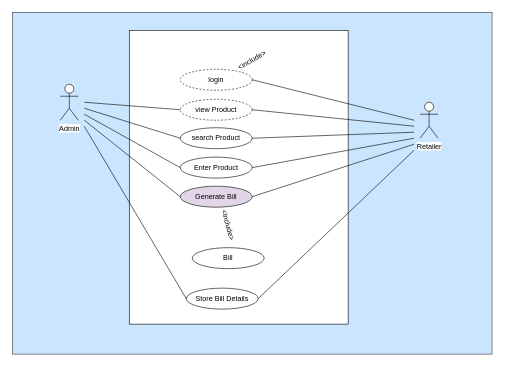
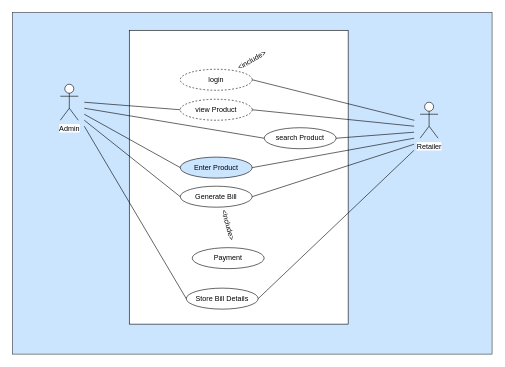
  <mxCell id="0" />
  <mxCell id="1" parent="0" />
  <mxCell id="2" value="" style="rounded=0;whiteSpace=wrap;html=1;fillColor=#cce5ff;strokeColor=#36393d;" vertex="1" parent="1"><mxGeometry x="20" y="20" width="800" height="570" as="geometry" /></mxCell>
  <mxCell id="3" value="" style="rounded=0;whiteSpace=wrap;html=1;" vertex="1" parent="1"><mxGeometry x="215" y="50" width="365" height="490" as="geometry" /></mxCell>
  <mxCell id="4" value="login" style="ellipse;whiteSpace=wrap;html=1;dashed=1;" vertex="1" parent="1"><mxGeometry x="300" y="115" width="120" height="35" as="geometry" /></mxCell>
  <mxCell id="5" value="Admin" style="shape=umlActor;verticalLabelPosition=bottom;labelBackgroundColor=#ffffff;verticalAlign=top;html=1;outlineConnect=0;" vertex="1" parent="1"><mxGeometry x="100" y="140" width="30" height="60" as="geometry" /></mxCell>
  <mxCell id="6" value="Retailer" style="shape=umlActor;verticalLabelPosition=bottom;labelBackgroundColor=#ffffff;verticalAlign=top;html=1;outlineConnect=0;" vertex="1" parent="1"><mxGeometry x="700" y="170" width="30" height="60" as="geometry" /></mxCell>
  <mxCell id="7" value="&amp;lt;include&amp;gt;" style="text;html=1;strokeColor=none;fillColor=none;align=center;verticalAlign=middle;whiteSpace=wrap;rounded=0;rotation=-30;" vertex="1" parent="1"><mxGeometry x="400" y="90" width="40" height="20" as="geometry" /></mxCell>
- <mxCell id="8" value="Enter Product" style="ellipse;whiteSpace=wrap;html=1;" vertex="1" parent="1"><mxGeometry x="300" y="261.5" width="120" height="35" as="geometry" /></mxCell>
+ <mxCell id="8" value="Enter Product" style="ellipse;whiteSpace=wrap;html=1;fillColor=#cce5ff;" vertex="1" parent="1"><mxGeometry x="300" y="261.5" width="120" height="35" as="geometry" /></mxCell>
  <mxCell id="9" value="view Product" style="ellipse;whiteSpace=wrap;html=1;dashed=1;" vertex="1" parent="1"><mxGeometry x="300" y="165" width="120" height="35" as="geometry" /></mxCell>
- <mxCell id="10" value="search Product" style="ellipse;whiteSpace=wrap;html=1;" vertex="1" parent="1"><mxGeometry x="300" y="212.5" width="120" height="35" as="geometry" /></mxCell>
- <mxCell id="11" value="Generate Bill" style="ellipse;whiteSpace=wrap;html=1;fillColor=#e1d5e7;" vertex="1" parent="1"><mxGeometry x="300" y="310" width="120" height="35" as="geometry" /></mxCell>
- <mxCell id="12" value="Bill" style="ellipse;whiteSpace=wrap;html=1;" vertex="1" parent="1"><mxGeometry x="320" y="412.5" width="120" height="35" as="geometry" /></mxCell>
+ <mxCell id="10" value="search Product" style="ellipse;whiteSpace=wrap;html=1;" vertex="1" parent="1"><mxGeometry x="440" y="212.5" width="120" height="35" as="geometry" /></mxCell>
+ <mxCell id="11" value="Generate Bill" style="ellipse;whiteSpace=wrap;html=1;" vertex="1" parent="1"><mxGeometry x="300" y="310" width="120" height="35" as="geometry" /></mxCell>
+ <mxCell id="12" value="Payment" style="ellipse;whiteSpace=wrap;html=1;" vertex="1" parent="1"><mxGeometry x="320" y="412.5" width="120" height="35" as="geometry" /></mxCell>
  <mxCell id="13" value="&amp;lt;include&amp;gt;" style="text;html=1;strokeColor=none;fillColor=none;align=center;verticalAlign=middle;whiteSpace=wrap;rounded=0;rotation=75;" vertex="1" parent="1"><mxGeometry x="360" y="365" width="40" height="20" as="geometry" /></mxCell>
  <mxCell id="14" value="Store Bill Details" style="ellipse;whiteSpace=wrap;html=1;" vertex="1" parent="1"><mxGeometry x="310" y="480" width="120" height="35" as="geometry" /></mxCell>
  <mxCell id="15" value="" style="endArrow=none;html=1;entryX=0;entryY=0.5;entryDx=0;entryDy=0;" edge="1" parent="1" target="9"><mxGeometry width="50" height="50" relative="1" as="geometry"><mxPoint x="140" y="170" as="sourcePoint" /><mxPoint x="310" y="143" as="targetPoint" /></mxGeometry></mxCell>
  <mxCell id="16" value="" style="endArrow=none;html=1;entryX=0;entryY=0.5;entryDx=0;entryDy=0;" edge="1" parent="1" target="10"><mxGeometry width="50" height="50" relative="1" as="geometry"><mxPoint x="140" y="180" as="sourcePoint" /><mxPoint x="310" y="193" as="targetPoint" /></mxGeometry></mxCell>
  <mxCell id="17" value="" style="endArrow=none;html=1;entryX=0;entryY=0.5;entryDx=0;entryDy=0;" edge="1" parent="1" target="8"><mxGeometry width="50" height="50" relative="1" as="geometry"><mxPoint x="140" y="190" as="sourcePoint" /><mxPoint x="310" y="240" as="targetPoint" /></mxGeometry></mxCell>
  <mxCell id="18" value="" style="endArrow=none;html=1;entryX=0;entryY=0.5;entryDx=0;entryDy=0;" edge="1" parent="1" target="11"><mxGeometry width="50" height="50" relative="1" as="geometry"><mxPoint x="140" y="200" as="sourcePoint" /><mxPoint x="310" y="289" as="targetPoint" /></mxGeometry></mxCell>
  <mxCell id="19" value="" style="endArrow=none;html=1;entryX=0;entryY=0.5;entryDx=0;entryDy=0;" edge="1" parent="1" target="14"><mxGeometry width="50" height="50" relative="1" as="geometry"><mxPoint x="140" y="210" as="sourcePoint" /><mxPoint x="310" y="338" as="targetPoint" /></mxGeometry></mxCell>
  <mxCell id="20" value="" style="endArrow=none;html=1;entryX=0.838;entryY=0.316;entryDx=0;entryDy=0;entryPerimeter=0;exitX=1;exitY=0.5;exitDx=0;exitDy=0;" edge="1" parent="1" source="4" target="2"><mxGeometry width="50" height="50" relative="1" as="geometry"><mxPoint x="500" y="220" as="sourcePoint" /><mxPoint x="550" y="170" as="targetPoint" /></mxGeometry></mxCell>
  <mxCell id="21" value="" style="endArrow=none;html=1;exitX=1;exitY=0.5;exitDx=0;exitDy=0;" edge="1" parent="1" source="9"><mxGeometry width="50" height="50" relative="1" as="geometry"><mxPoint x="430" y="143" as="sourcePoint" /><mxPoint x="690" y="210" as="targetPoint" /></mxGeometry></mxCell>
  <mxCell id="22" value="" style="endArrow=none;html=1;exitX=1;exitY=0.5;exitDx=0;exitDy=0;" edge="1" parent="1" source="10"><mxGeometry width="50" height="50" relative="1" as="geometry"><mxPoint x="430" y="193" as="sourcePoint" /><mxPoint x="690" y="220" as="targetPoint" /></mxGeometry></mxCell>
  <mxCell id="23" value="" style="endArrow=none;html=1;exitX=1;exitY=0.5;exitDx=0;exitDy=0;" edge="1" parent="1" source="8"><mxGeometry width="50" height="50" relative="1" as="geometry"><mxPoint x="430" y="240" as="sourcePoint" /><mxPoint x="690" y="230" as="targetPoint" /></mxGeometry></mxCell>
  <mxCell id="24" value="" style="endArrow=none;html=1;exitX=1;exitY=0.5;exitDx=0;exitDy=0;" edge="1" parent="1" source="11"><mxGeometry width="50" height="50" relative="1" as="geometry"><mxPoint x="430" y="289" as="sourcePoint" /><mxPoint x="690" y="240" as="targetPoint" /></mxGeometry></mxCell>
  <mxCell id="25" value="" style="endArrow=none;html=1;exitX=1;exitY=0.5;exitDx=0;exitDy=0;" edge="1" parent="1" source="14"><mxGeometry width="50" height="50" relative="1" as="geometry"><mxPoint x="430" y="338" as="sourcePoint" /><mxPoint x="690" y="250" as="targetPoint" /></mxGeometry></mxCell>
